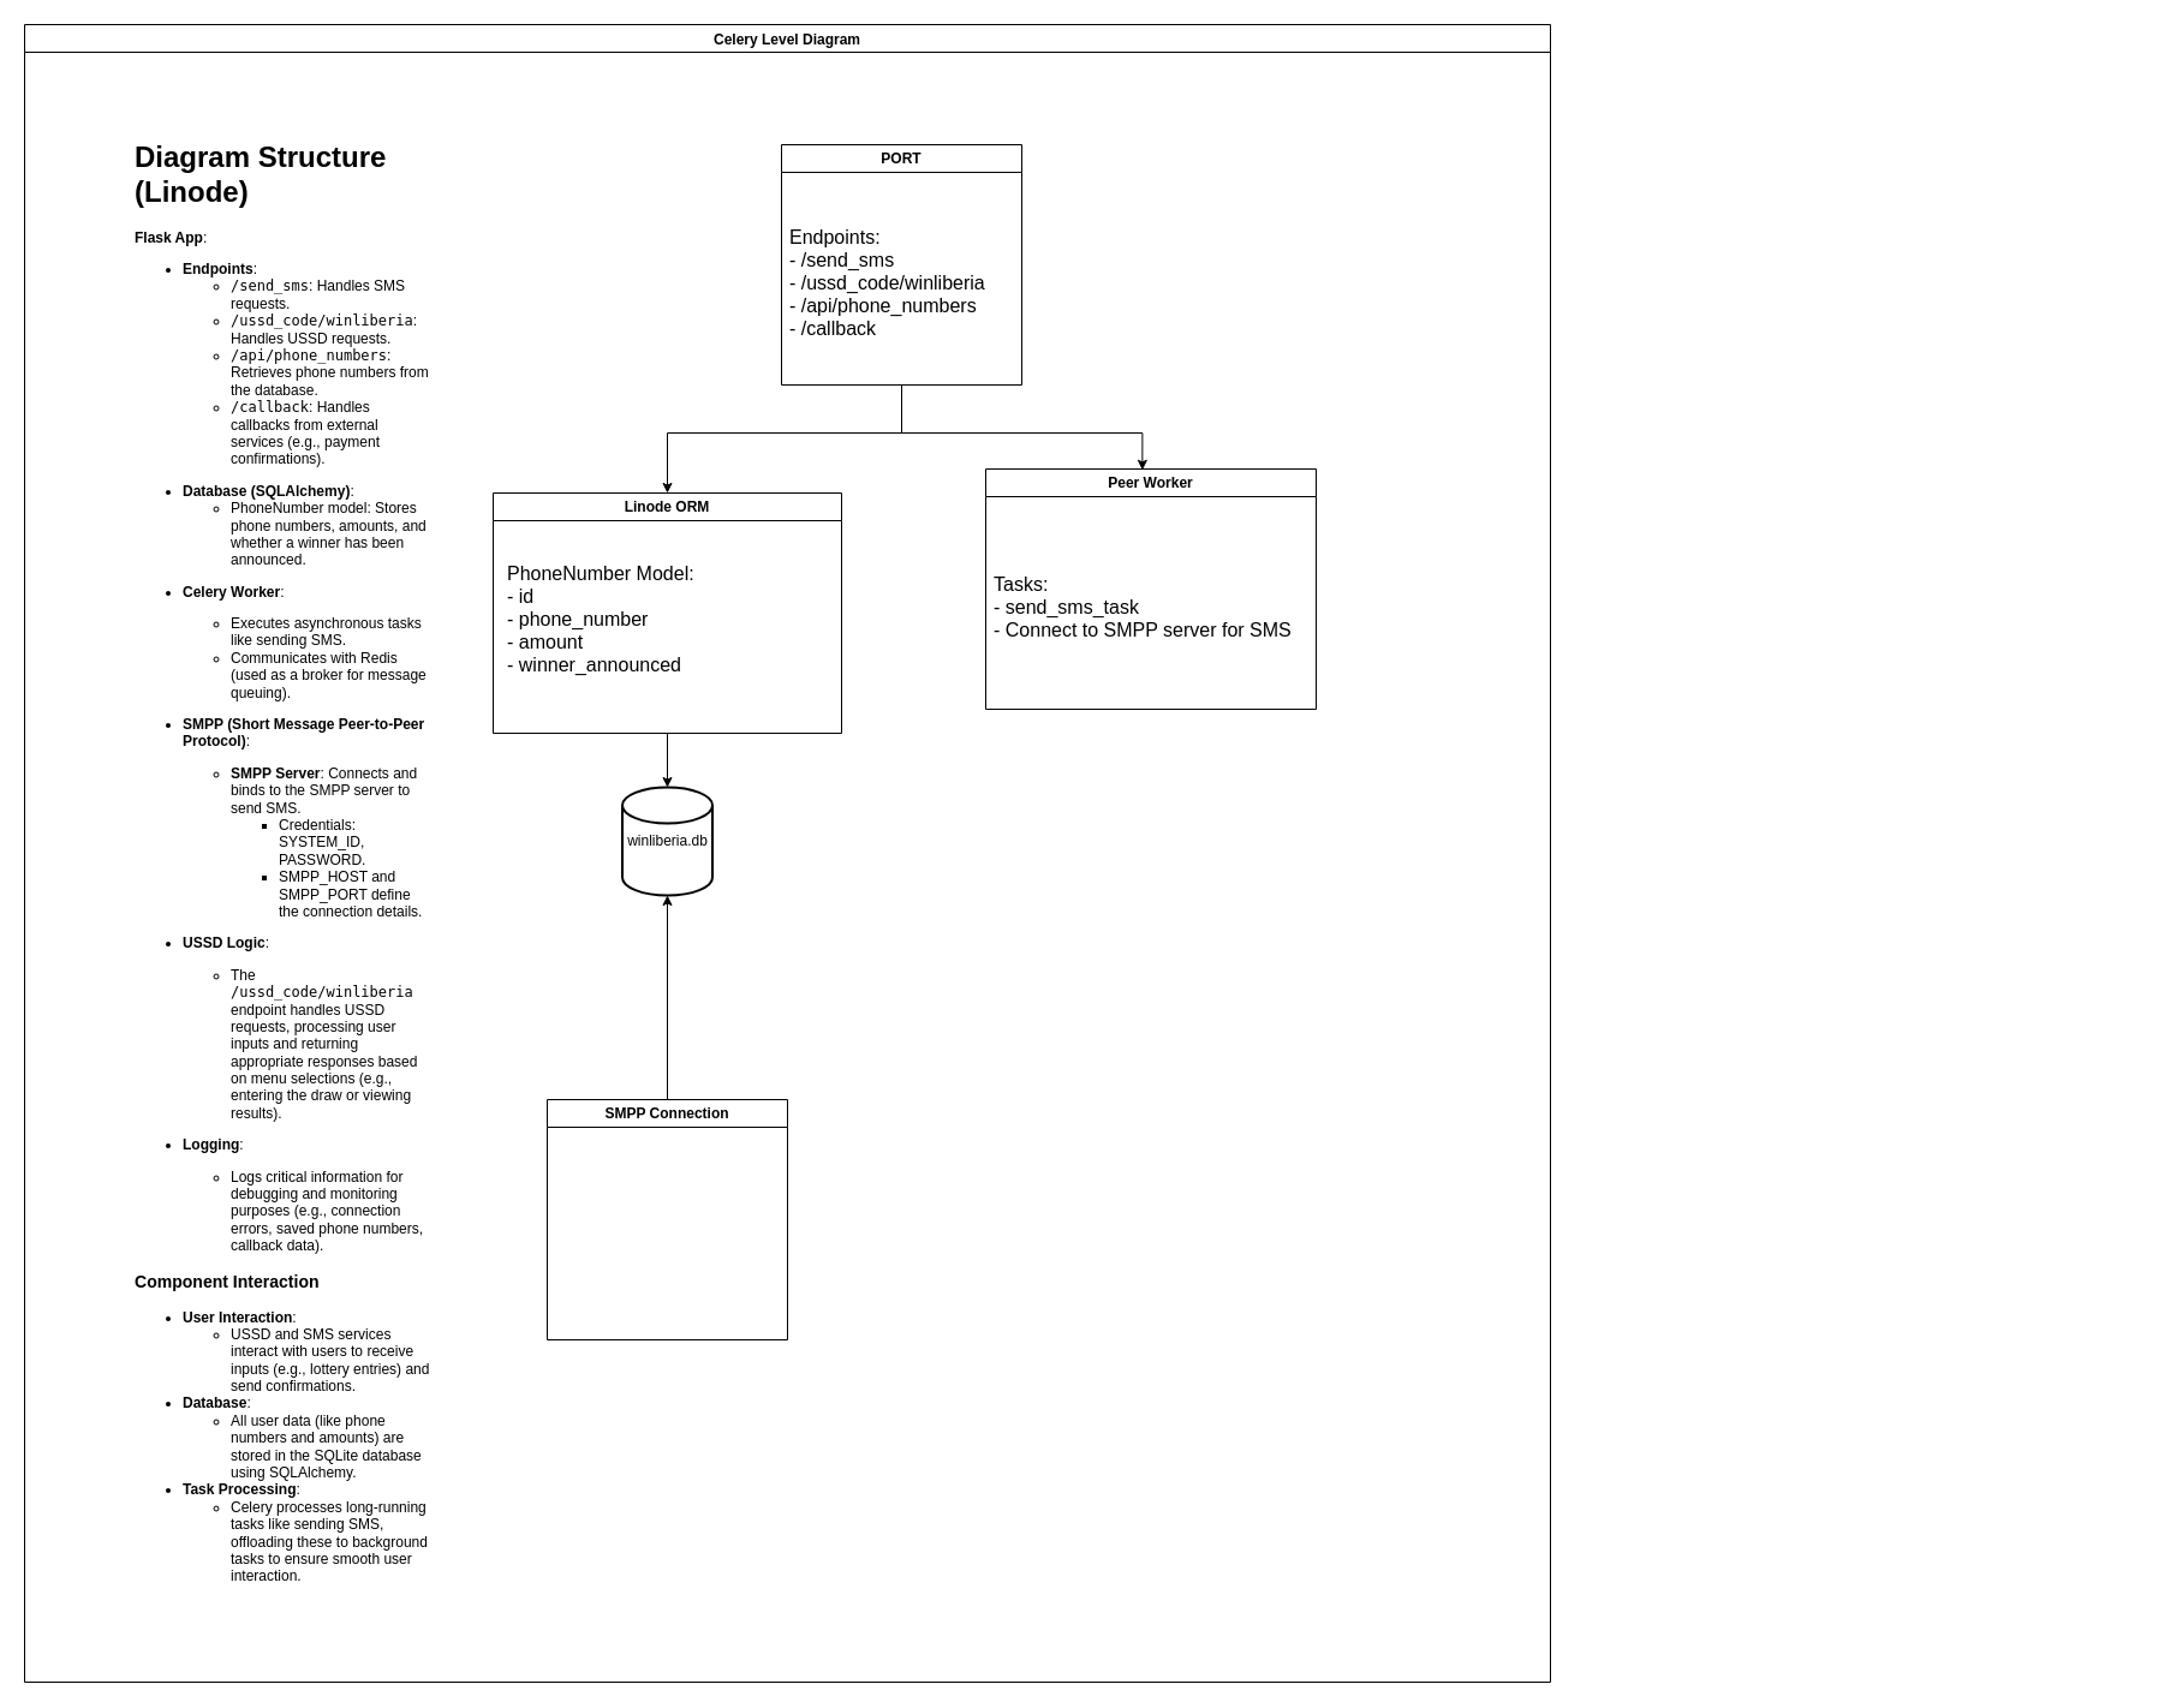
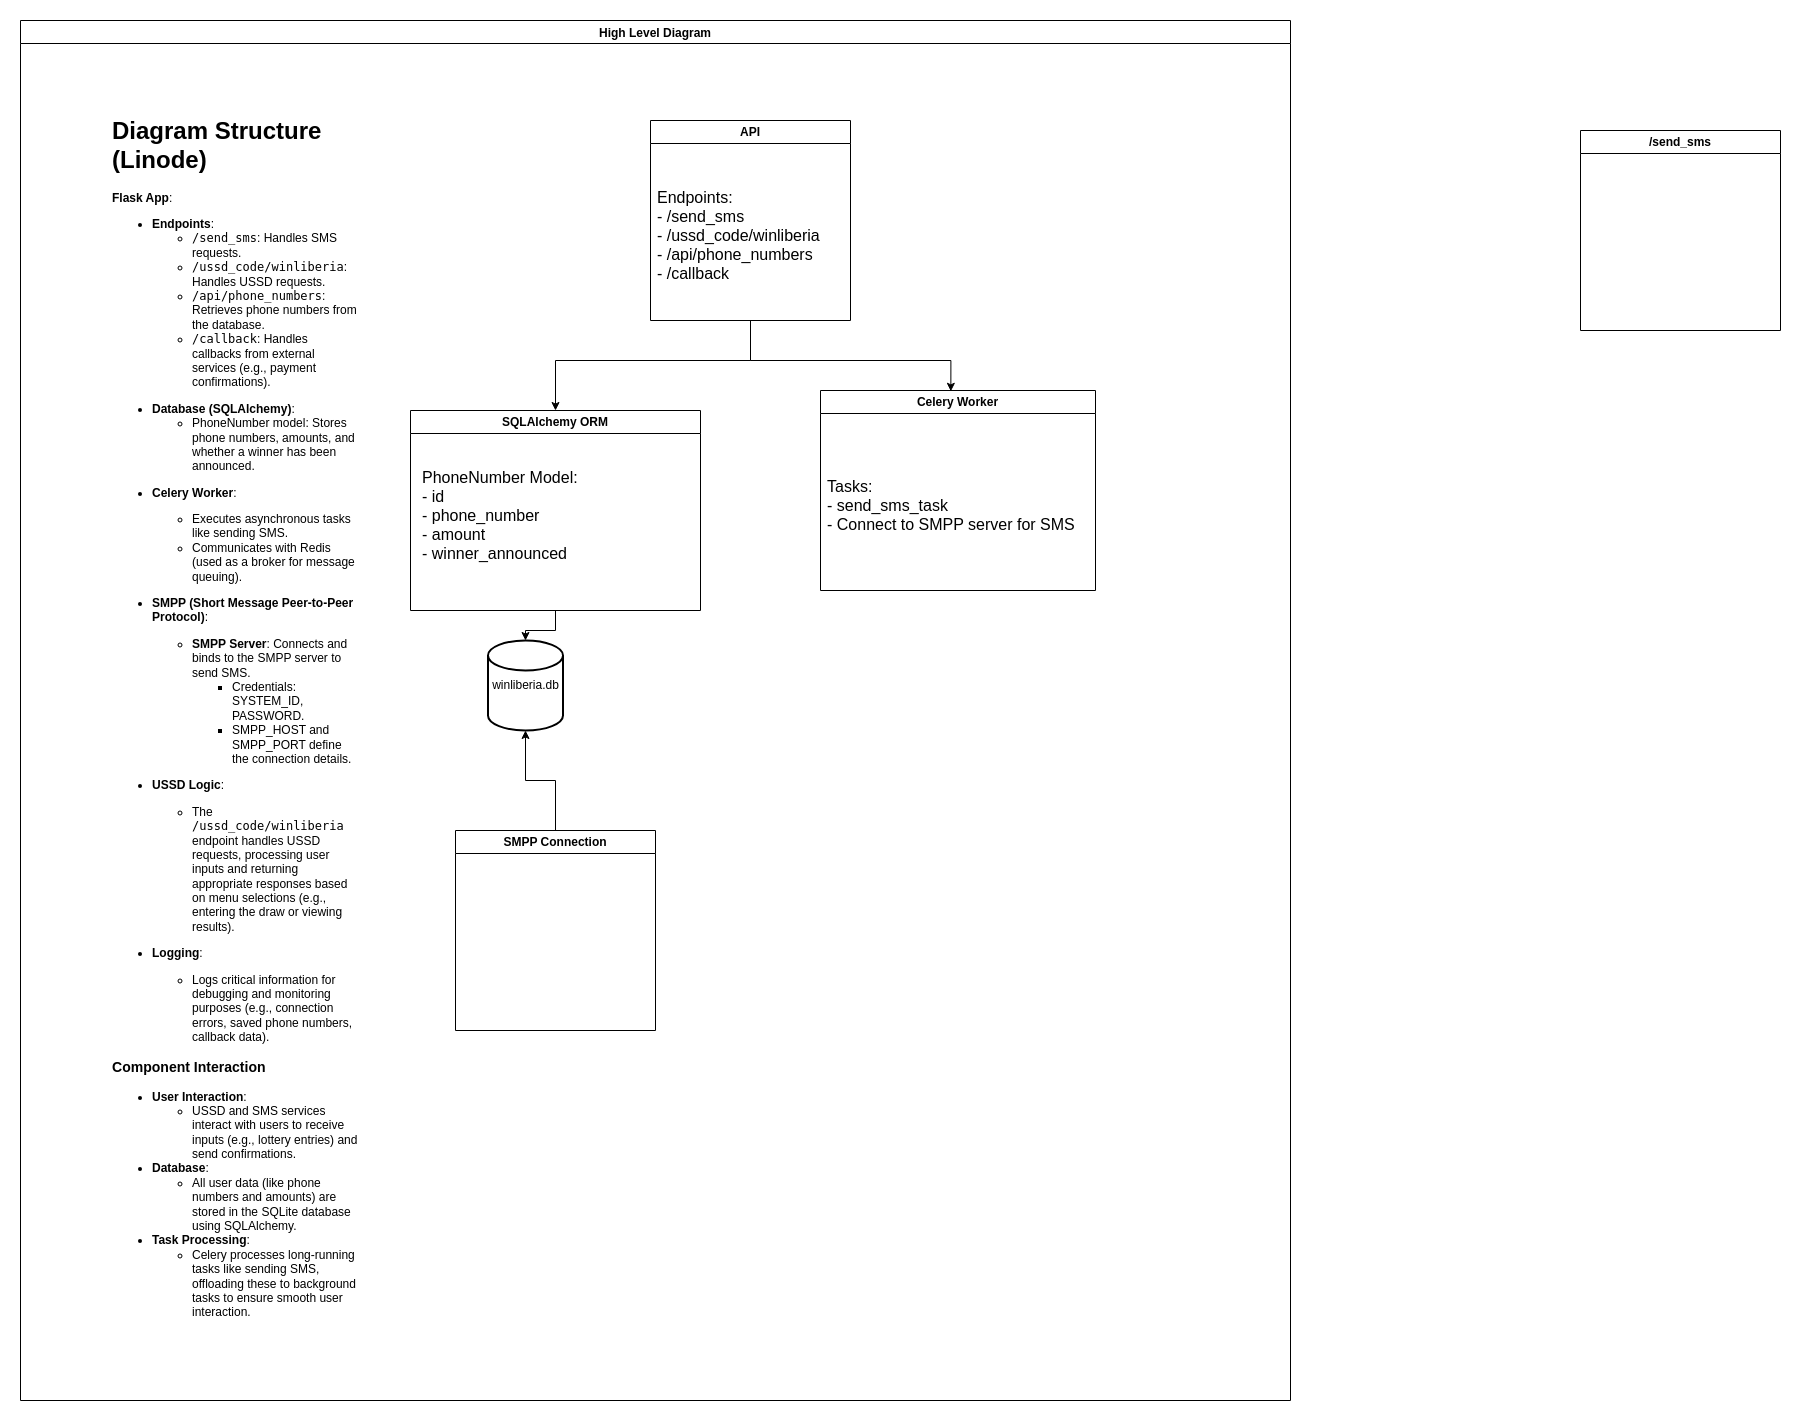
  <mxCell id="0" />
  <mxCell id="1" parent="0" />
  <mxCell id="2" value="&lt;h1 style=&quot;margin-top: 0px;&quot;&gt;Diagram Structure (Linode)&lt;/h1&gt;&lt;p&gt;&lt;strong&gt;Flask App&lt;/strong&gt;:&lt;/p&gt;&lt;ul&gt;&lt;li&gt;&lt;strong&gt;Endpoints&lt;/strong&gt;:&lt;/li&gt;&lt;ul&gt;&lt;li&gt;&lt;code&gt;/send_sms&lt;/code&gt;: Handles SMS requests.&lt;/li&gt;&lt;li&gt;&lt;code&gt;/ussd_code/winliberia&lt;/code&gt;: Handles USSD requests.&lt;/li&gt;&lt;li&gt;&lt;code&gt;/api/phone_numbers&lt;/code&gt;: Retrieves phone numbers from the database.&lt;/li&gt;&lt;li&gt;&lt;code&gt;/callback&lt;/code&gt;: Handles callbacks from external services (e.g., payment confirmations).&lt;/li&gt;&lt;/ul&gt;&lt;/ul&gt;&lt;ul&gt;&lt;li&gt;&lt;strong&gt;Database (SQLAlchemy)&lt;/strong&gt;:&lt;/li&gt;&lt;ul&gt;&lt;li&gt;PhoneNumber model: Stores phone numbers, amounts, and whether a winner has been announced.&lt;/li&gt;&lt;/ul&gt;&lt;li&gt;&lt;p&gt;&lt;strong&gt;Celery Worker&lt;/strong&gt;:&lt;/p&gt;&lt;ul&gt;&lt;li&gt;Executes asynchronous tasks like sending SMS.&lt;/li&gt;&lt;li&gt;Communicates with Redis (used as a broker for message queuing).&lt;/li&gt;&lt;/ul&gt;&lt;/li&gt;&lt;li&gt;&lt;p&gt;&lt;strong&gt;SMPP (Short Message Peer-to-Peer Protocol)&lt;/strong&gt;:&lt;/p&gt;&lt;ul&gt;&lt;li&gt;&lt;strong&gt;SMPP Server&lt;/strong&gt;: Connects and binds to the SMPP server to send SMS.&lt;ul&gt;&lt;li&gt;Credentials: SYSTEM_ID, PASSWORD.&lt;/li&gt;&lt;li&gt;SMPP_HOST and SMPP_PORT define the connection details.&lt;/li&gt;&lt;/ul&gt;&lt;/li&gt;&lt;/ul&gt;&lt;/li&gt;&lt;li&gt;&lt;p&gt;&lt;strong&gt;USSD Logic&lt;/strong&gt;:&lt;/p&gt;&lt;ul&gt;&lt;li&gt;The &lt;code&gt;/ussd_code/winliberia&lt;/code&gt; endpoint handles USSD requests, processing user inputs and returning appropriate responses based on menu selections (e.g., entering the draw or viewing results).&lt;/li&gt;&lt;/ul&gt;&lt;/li&gt;&lt;li&gt;&lt;p&gt;&lt;strong&gt;Logging&lt;/strong&gt;:&lt;/p&gt;&lt;/li&gt;&lt;ul&gt;&lt;li&gt;Logs critical information for debugging and monitoring purposes (e.g., connection errors, saved phone numbers, callback data).&lt;/li&gt;&lt;/ul&gt;&lt;/ul&gt;&lt;div&gt;&lt;h3&gt;&lt;strong&gt;Component Interaction&lt;/strong&gt;&lt;/h3&gt;&lt;ul&gt;&lt;li&gt;&lt;strong&gt;User Interaction&lt;/strong&gt;:&lt;ul&gt;&lt;li&gt;USSD and SMS services interact with users to receive inputs (e.g., lottery entries) and send confirmations.&lt;/li&gt;&lt;/ul&gt;&lt;/li&gt;&lt;li&gt;&lt;strong&gt;Database&lt;/strong&gt;:&lt;ul&gt;&lt;li&gt;All user data (like phone numbers and amounts) are stored in the SQLite database using SQLAlchemy.&lt;/li&gt;&lt;/ul&gt;&lt;/li&gt;&lt;li&gt;&lt;strong&gt;Task Processing&lt;/strong&gt;:&lt;ul&gt;&lt;li&gt;Celery processes long-running tasks like sending SMS, offloading these to background tasks to ensure smooth user interaction.&lt;/li&gt;&lt;/ul&gt;&lt;/li&gt;&lt;/ul&gt;&lt;/div&gt;" style="text;html=1;whiteSpace=wrap;overflow=hidden;rounded=0;" parent="1" vertex="1"><mxGeometry x="110" y="110" width="250" height="1270" as="geometry" /></mxCell>
  <mxCell id="3" style="edgeStyle=orthogonalEdgeStyle;rounded=0;orthogonalLoop=1;jettySize=auto;html=1;entryX=0.5;entryY=0;entryDx=0;entryDy=0;" parent="1" source="4" target="9" edge="1"><mxGeometry relative="1" as="geometry"><Array as="points"><mxPoint x="750" y="360" /><mxPoint x="555" y="360" /></Array></mxGeometry></mxCell>
- <mxCell id="4" value="PORT" style="swimlane;whiteSpace=wrap;html=1;" parent="1" vertex="1"><mxGeometry x="650" y="120" width="200" height="200" as="geometry" /></mxCell>
+ <mxCell id="4" value="API" style="swimlane;whiteSpace=wrap;html=1;" parent="1" vertex="1"><mxGeometry x="650" y="120" width="200" height="200" as="geometry" /></mxCell>
  <mxCell id="5" value="Endpoints:&lt;div style=&quot;font-size: 16px;&quot;&gt;- /send_sms&lt;div style=&quot;font-size: 16px;&quot;&gt;- /ussd_code/winliberia&lt;div style=&quot;font-size: 16px;&quot;&gt;- /api/phone_numbers&lt;div style=&quot;font-size: 16px;&quot;&gt;- /callback &lt;/div&gt;&lt;/div&gt;&lt;/div&gt;&lt;/div&gt;" style="text;html=1;align=left;verticalAlign=middle;resizable=0;points=[];autosize=1;strokeColor=none;fillColor=none;fontSize=16;" parent="4" vertex="1"><mxGeometry x="5" y="60" width="190" height="110" as="geometry" /></mxCell>
- <mxCell id="6" value="Peer Worker" style="swimlane;whiteSpace=wrap;html=1;" parent="1" vertex="1"><mxGeometry x="820" y="390" width="275" height="200" as="geometry" /></mxCell>
+ <mxCell id="6" value="Celery Worker" style="swimlane;whiteSpace=wrap;html=1;" parent="1" vertex="1"><mxGeometry x="820" y="390" width="275" height="200" as="geometry" /></mxCell>
  <mxCell id="7" value="Tasks:&lt;div style=&quot;font-size: 16px;&quot;&gt;- send_sms_task&lt;div style=&quot;font-size: 16px;&quot;&gt;- Connect to SMPP server for SMS&lt;/div&gt;&lt;/div&gt;" style="text;html=1;align=left;verticalAlign=middle;resizable=0;points=[];autosize=1;strokeColor=none;fillColor=none;fontSize=16;" parent="6" vertex="1"><mxGeometry x="5" y="80" width="270" height="70" as="geometry" /></mxCell>
  <mxCell id="8" style="edgeStyle=orthogonalEdgeStyle;rounded=0;orthogonalLoop=1;jettySize=auto;html=1;entryX=0.474;entryY=0.004;entryDx=0;entryDy=0;entryPerimeter=0;" parent="1" source="4" target="6" edge="1"><mxGeometry relative="1" as="geometry"><Array as="points"><mxPoint x="750" y="360" /><mxPoint x="950" y="360" /></Array></mxGeometry></mxCell>
- <mxCell id="9" value="Linode ORM " style="swimlane;whiteSpace=wrap;html=1;" parent="1" vertex="1"><mxGeometry x="410" y="410" width="290" height="200" as="geometry" /></mxCell>
+ <mxCell id="9" value="SQLAlchemy ORM " style="swimlane;whiteSpace=wrap;html=1;" parent="1" vertex="1"><mxGeometry x="410" y="410" width="290" height="200" as="geometry" /></mxCell>
  <mxCell id="10" value="PhoneNumber Model:&lt;div style=&quot;font-size: 16px;&quot;&gt;- id&lt;div style=&quot;font-size: 16px;&quot;&gt;- phone_number&lt;/div&gt;&lt;div style=&quot;font-size: 16px;&quot;&gt;- amount&lt;/div&gt;&lt;div style=&quot;font-size: 16px;&quot;&gt;- winner_announced&lt;/div&gt;&lt;/div&gt;" style="text;html=1;align=left;verticalAlign=middle;resizable=0;points=[];autosize=1;strokeColor=none;fillColor=none;fontSize=16;" parent="9" vertex="1"><mxGeometry x="10" y="50" width="180" height="110" as="geometry" /></mxCell>
- <mxCell id="11" value="winliberia.db" style="strokeWidth=2;html=1;shape=mxgraph.flowchart.database;whiteSpace=wrap;" parent="1" vertex="1"><mxGeometry x="517.5" y="655" width="75" height="90" as="geometry" /></mxCell>
+ <mxCell id="11" value="winliberia.db" style="strokeWidth=2;html=1;shape=mxgraph.flowchart.database;whiteSpace=wrap;" parent="1" vertex="1"><mxGeometry x="487.5" y="640" width="75" height="90" as="geometry" /></mxCell>
  <mxCell id="12" style="edgeStyle=orthogonalEdgeStyle;rounded=0;orthogonalLoop=1;jettySize=auto;html=1;entryX=0.5;entryY=0;entryDx=0;entryDy=0;entryPerimeter=0;" parent="1" source="9" target="11" edge="1"><mxGeometry relative="1" as="geometry" /></mxCell>
- <mxCell id="13" value="SMPP Connection" style="swimlane;whiteSpace=wrap;html=1;" parent="1" vertex="1"><mxGeometry x="455" y="915" width="200" height="200" as="geometry" /></mxCell>
+ <mxCell id="13" value="SMPP Connection" style="swimlane;whiteSpace=wrap;html=1;" parent="1" vertex="1"><mxGeometry x="455" y="830" width="200" height="200" as="geometry" /></mxCell>
  <mxCell id="14" style="edgeStyle=orthogonalEdgeStyle;rounded=0;orthogonalLoop=1;jettySize=auto;html=1;entryX=0.5;entryY=1;entryDx=0;entryDy=0;entryPerimeter=0;" parent="1" source="13" target="11" edge="1"><mxGeometry relative="1" as="geometry" /></mxCell>
- <mxCell id="15" value="Celery Level Diagram" style="swimlane;" parent="1" vertex="1"><mxGeometry x="20" y="20" width="1270" height="1380" as="geometry" /></mxCell>
+ <mxCell id="15" value="High Level Diagram" style="swimlane;" parent="1" vertex="1"><mxGeometry x="20" y="20" width="1270" height="1380" as="geometry" /></mxCell>
+ <mxCell id="16" value="/send_sms" style="swimlane;whiteSpace=wrap;html=1;" parent="1" vertex="1"><mxGeometry x="1580" y="130" width="200" height="200" as="geometry" /></mxCell>
